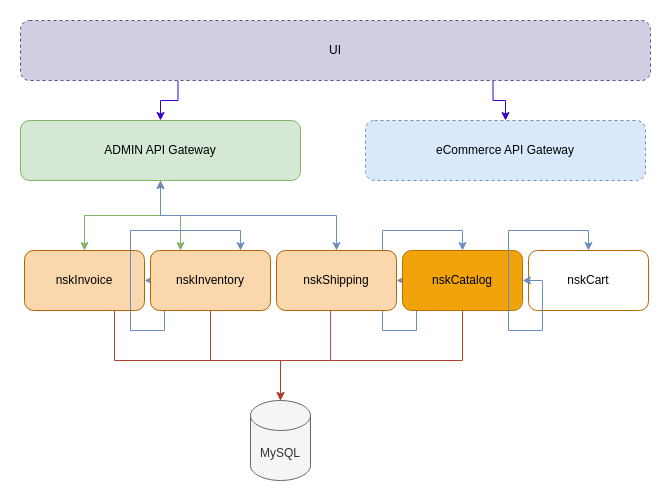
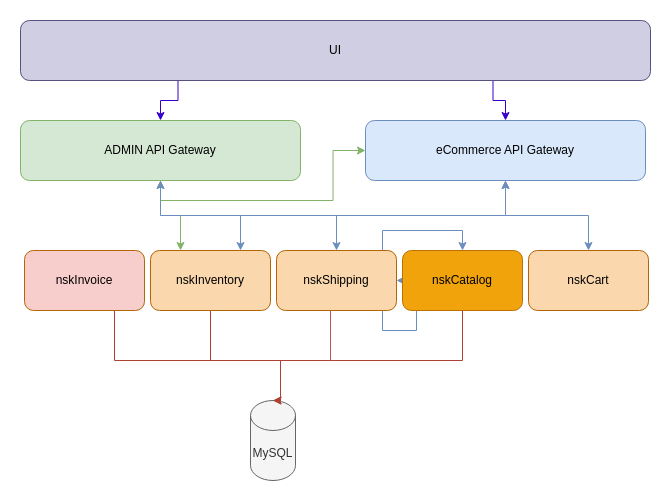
  <mxCell id="0" />
  <mxCell id="1" parent="0" />
  <mxCell id="2" style="edgeStyle=orthogonalEdgeStyle;rounded=0;orthogonalLoop=1;jettySize=auto;html=1;exitX=0.75;exitY=1;exitDx=0;exitDy=0;entryX=0.5;entryY=0;entryDx=0;entryDy=0;entryPerimeter=0;startArrow=none;startFill=0;fillColor=#fad9d5;strokeColor=#ae4132;endArrow=none;endFill=0;" parent="1" source="3" target="4" edge="1"><mxGeometry relative="1" as="geometry"><Array as="points"><mxPoint x="114" y="360" /><mxPoint x="280" y="360" /></Array></mxGeometry></mxCell>
- <mxCell id="3" value="nskInvoice" style="rounded=1;whiteSpace=wrap;html=1;fillColor=#fad7ac;strokeColor=#b46504;" parent="1" vertex="1"><mxGeometry x="24" y="250" width="120" height="60" as="geometry" /></mxCell>
- <mxCell id="4" value="MySQL" style="shape=cylinder3;whiteSpace=wrap;html=1;boundedLbl=1;backgroundOutline=1;size=15;fillColor=#f5f5f5;strokeColor=#666666;fontColor=#333333;" parent="1" vertex="1"><mxGeometry x="250" y="400" width="60" height="80" as="geometry" /></mxCell>
+ <mxCell id="3" value="nskInvoice" style="rounded=1;whiteSpace=wrap;html=1;fillColor=#f8cecc;strokeColor=#b46504;" parent="1" vertex="1"><mxGeometry x="24" y="250" width="120" height="60" as="geometry" /></mxCell>
+ <mxCell id="4" value="MySQL" style="shape=cylinder3;whiteSpace=wrap;html=1;boundedLbl=1;backgroundOutline=1;size=15;fillColor=#f5f5f5;strokeColor=#666666;fontColor=#333333;" parent="1" vertex="1"><mxGeometry x="250" y="400" width="45" height="80" as="geometry" /></mxCell>
  <mxCell id="5" style="edgeStyle=orthogonalEdgeStyle;rounded=0;orthogonalLoop=1;jettySize=auto;html=1;exitX=0.5;exitY=1;exitDx=0;exitDy=0;entryX=0.5;entryY=0;entryDx=0;entryDy=0;entryPerimeter=0;fillColor=#fad9d5;strokeColor=#ae4132;" parent="1" source="8" target="4" edge="1"><mxGeometry relative="1" as="geometry"><mxPoint x="270" y="380" as="targetPoint" /><Array as="points"><mxPoint x="210" y="360" /><mxPoint x="280" y="360" /></Array></mxGeometry></mxCell>
  <mxCell id="6" style="edgeStyle=orthogonalEdgeStyle;rounded=0;orthogonalLoop=1;jettySize=auto;html=1;exitX=0.25;exitY=0;exitDx=0;exitDy=0;entryX=0.5;entryY=1;entryDx=0;entryDy=0;startArrow=classic;startFill=1;fillColor=#d5e8d4;strokeColor=#82b366;" parent="1" source="8" target="14" edge="1"><mxGeometry relative="1" as="geometry" /></mxCell>
- <mxCell id="7" style="edgeStyle=orthogonalEdgeStyle;rounded=0;orthogonalLoop=1;jettySize=auto;html=1;exitX=0.75;exitY=0;exitDx=0;exitDy=0;startArrow=classic;startFill=1;fillColor=#dae8fc;strokeColor=#6c8ebf;" parent="1" source="8" target="3" edge="1"><mxGeometry relative="1" as="geometry" /></mxCell>
+ <mxCell id="7" style="edgeStyle=orthogonalEdgeStyle;rounded=0;orthogonalLoop=1;jettySize=auto;html=1;exitX=0.75;exitY=0;exitDx=0;exitDy=0;startArrow=classic;startFill=1;fillColor=#dae8fc;strokeColor=#6c8ebf;" parent="1" source="8" target="15" edge="1"><mxGeometry relative="1" as="geometry" /></mxCell>
  <mxCell id="8" value="nskInventory" style="rounded=1;whiteSpace=wrap;html=1;fillColor=#fad7ac;strokeColor=#b46504;" parent="1" vertex="1"><mxGeometry x="150" y="250" width="120" height="60" as="geometry" /></mxCell>
  <mxCell id="9" style="edgeStyle=orthogonalEdgeStyle;rounded=0;orthogonalLoop=1;jettySize=auto;html=1;exitX=0.5;exitY=1;exitDx=0;exitDy=0;entryX=0.5;entryY=0;entryDx=0;entryDy=0;entryPerimeter=0;fillColor=#fad9d5;strokeColor=#ae4132;" parent="1" source="11" target="4" edge="1"><mxGeometry relative="1" as="geometry"><Array as="points"><mxPoint x="462" y="360" /><mxPoint x="280" y="360" /></Array></mxGeometry></mxCell>
  <mxCell id="10" style="edgeStyle=orthogonalEdgeStyle;rounded=0;orthogonalLoop=1;jettySize=auto;html=1;exitX=0.5;exitY=0;exitDx=0;exitDy=0;startArrow=classic;startFill=1;fillColor=#dae8fc;strokeColor=#6c8ebf;" parent="1" source="11" target="18" edge="1"><mxGeometry relative="1" as="geometry" /></mxCell>
  <mxCell id="11" value="nskCatalog" style="rounded=1;whiteSpace=wrap;html=1;fillColor=#f0a30a;strokeColor=#BD7000;" parent="1" vertex="1"><mxGeometry x="402" y="250" width="120" height="60" as="geometry" /></mxCell>
- <mxCell id="12" value="nskCart" style="rounded=1;whiteSpace=wrap;html=1;fillColor=#ffffff;strokeColor=#b46504;" parent="1" vertex="1"><mxGeometry x="528" y="250" width="120" height="60" as="geometry" /></mxCell>
- <mxCell id="13" style="edgeStyle=orthogonalEdgeStyle;rounded=0;orthogonalLoop=1;jettySize=auto;html=1;exitX=0.5;exitY=1;exitDx=0;exitDy=0;entryX=0.5;entryY=0;entryDx=0;entryDy=0;fillColor=#d5e8d4;strokeColor=#82b366;" parent="1" source="14" target="3" edge="1"><mxGeometry relative="1" as="geometry" /></mxCell>
+ <mxCell id="12" value="nskCart" style="rounded=1;whiteSpace=wrap;html=1;fillColor=#fad7ac;strokeColor=#b46504;" parent="1" vertex="1"><mxGeometry x="528" y="250" width="120" height="60" as="geometry" /></mxCell>
+ <mxCell id="13" style="edgeStyle=orthogonalEdgeStyle;rounded=0;orthogonalLoop=1;jettySize=auto;html=1;exitX=0.5;exitY=1;exitDx=0;exitDy=0;fillColor=#d5e8d4;strokeColor=#82b366;" parent="1" source="14" target="15" edge="1"><mxGeometry relative="1" as="geometry" /></mxCell>
  <mxCell id="14" value="ADMIN API Gateway" style="rounded=1;whiteSpace=wrap;html=1;fillColor=#d5e8d4;strokeColor=#82b366;" parent="1" vertex="1"><mxGeometry x="20" y="120" width="280" height="60" as="geometry" /></mxCell>
- <mxCell id="15" value="eCommerce API Gateway" style="rounded=1;whiteSpace=wrap;html=1;fillColor=#dae8fc;strokeColor=#6c8ebf;dashed=1;" parent="1" vertex="1"><mxGeometry x="365" y="120" width="280" height="60" as="geometry" /></mxCell>
- <mxCell id="16" style="edgeStyle=orthogonalEdgeStyle;rounded=0;orthogonalLoop=1;jettySize=auto;html=1;exitX=0.5;exitY=0;exitDx=0;exitDy=0;startArrow=classic;startFill=1;fillColor=#dae8fc;strokeColor=#6c8ebf;" parent="1" source="12" target="11" edge="1"><mxGeometry relative="1" as="geometry"><mxPoint x="420" y="140" as="targetPoint" /><mxPoint x="460" y="250" as="sourcePoint" /></mxGeometry></mxCell>
+ <mxCell id="15" value="eCommerce API Gateway" style="rounded=1;whiteSpace=wrap;html=1;fillColor=#dae8fc;strokeColor=#6c8ebf;" parent="1" vertex="1"><mxGeometry x="365" y="120" width="280" height="60" as="geometry" /></mxCell>
+ <mxCell id="16" style="edgeStyle=orthogonalEdgeStyle;rounded=0;orthogonalLoop=1;jettySize=auto;html=1;exitX=0.5;exitY=0;exitDx=0;exitDy=0;startArrow=classic;startFill=1;fillColor=#dae8fc;strokeColor=#6c8ebf;" parent="1" source="12" target="15" edge="1"><mxGeometry relative="1" as="geometry"><mxPoint x="420" y="140" as="targetPoint" /><mxPoint x="460" y="250" as="sourcePoint" /></mxGeometry></mxCell>
  <mxCell id="17" style="edgeStyle=orthogonalEdgeStyle;rounded=0;orthogonalLoop=1;jettySize=auto;html=1;exitX=0.5;exitY=0;exitDx=0;exitDy=0;startArrow=classic;startFill=1;fillColor=#dae8fc;strokeColor=#6c8ebf;" parent="1" source="18" target="14" edge="1"><mxGeometry relative="1" as="geometry" /></mxCell>
  <mxCell id="18" value="nskShipping" style="rounded=1;whiteSpace=wrap;html=1;fillColor=#fad7ac;strokeColor=#b46504;" parent="1" vertex="1"><mxGeometry x="276" y="250" width="120" height="60" as="geometry" /></mxCell>
  <mxCell id="19" style="edgeStyle=orthogonalEdgeStyle;rounded=0;orthogonalLoop=1;jettySize=auto;html=1;exitX=0.25;exitY=1;exitDx=0;exitDy=0;entryX=0.5;entryY=0;entryDx=0;entryDy=0;fillColor=#6a00ff;strokeColor=#3700CC;" parent="1" source="21" target="14" edge="1"><mxGeometry relative="1" as="geometry" /></mxCell>
  <mxCell id="20" style="edgeStyle=orthogonalEdgeStyle;rounded=0;orthogonalLoop=1;jettySize=auto;html=1;exitX=0.75;exitY=1;exitDx=0;exitDy=0;entryX=0.5;entryY=0;entryDx=0;entryDy=0;fillColor=#6a00ff;strokeColor=#3700CC;" parent="1" source="21" target="15" edge="1"><mxGeometry relative="1" as="geometry" /></mxCell>
- <mxCell id="21" value="UI" style="rounded=1;whiteSpace=wrap;html=1;fillColor=#d0cee2;strokeColor=#56517e;dashed=1;" parent="1" vertex="1"><mxGeometry x="20" y="20" width="630" height="60" as="geometry" /></mxCell>
+ <mxCell id="21" value="UI" style="rounded=1;whiteSpace=wrap;html=1;fillColor=#d0cee2;strokeColor=#56517e;" parent="1" vertex="1"><mxGeometry x="20" y="20" width="630" height="60" as="geometry" /></mxCell>
  <mxCell id="22" value="" style="endArrow=none;html=1;fillColor=#f8cecc;strokeColor=#b85450;endFill=0;" parent="1" edge="1"><mxGeometry width="50" height="50" relative="1" as="geometry"><mxPoint x="330" y="360" as="sourcePoint" /><mxPoint x="330" y="310" as="targetPoint" /></mxGeometry></mxCell>
